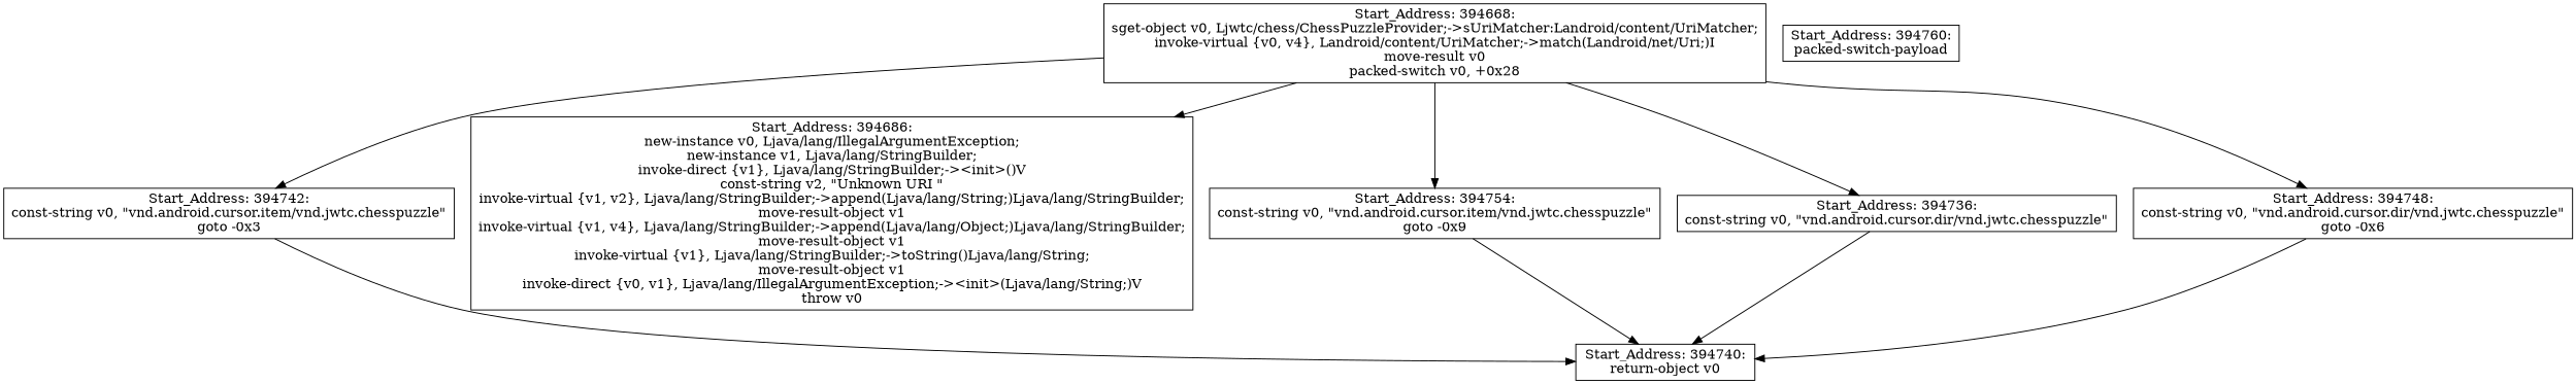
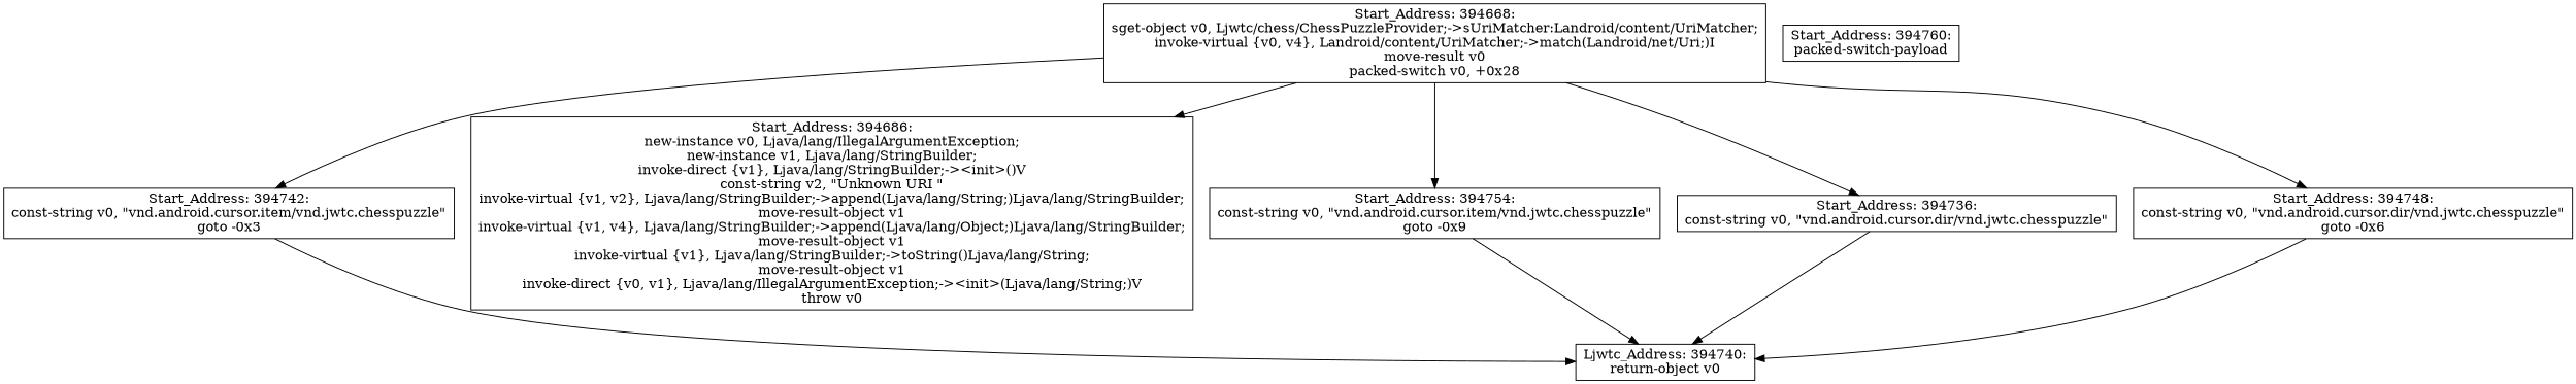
  digraph {
    node [shape=rectangle]
    n1 [label="Start_Address: 394742:\nconst-string v0, \"vnd.android.cursor.item/vnd.jwtc.chesspuzzle\"\ngoto -0x3\n"]
-   n2 [label="Start_Address: 394740:\nreturn-object v0\n"]
+   n2 [label="Ljwtc_Address: 394740:\nreturn-object v0\n"]
    n3 [label="Start_Address: 394668:\nsget-object v0, Ljwtc/chess/ChessPuzzleProvider;->sUriMatcher:Landroid/content/UriMatcher;\ninvoke-virtual {v0, v4}, Landroid/content/UriMatcher;->match(Landroid/net/Uri;)I\nmove-result v0\npacked-switch v0, +0x28\n"]
    n4 [label="Start_Address: 394686:\nnew-instance v0, Ljava/lang/IllegalArgumentException;\nnew-instance v1, Ljava/lang/StringBuilder;\ninvoke-direct {v1}, Ljava/lang/StringBuilder;-><init>()V\nconst-string v2, \"Unknown URI \"\ninvoke-virtual {v1, v2}, Ljava/lang/StringBuilder;->append(Ljava/lang/String;)Ljava/lang/StringBuilder;\nmove-result-object v1\ninvoke-virtual {v1, v4}, Ljava/lang/StringBuilder;->append(Ljava/lang/Object;)Ljava/lang/StringBuilder;\nmove-result-object v1\ninvoke-virtual {v1}, Ljava/lang/StringBuilder;->toString()Ljava/lang/String;\nmove-result-object v1\ninvoke-direct {v0, v1}, Ljava/lang/IllegalArgumentException;-><init>(Ljava/lang/String;)V\nthrow v0\n"]
    n5 [label="Start_Address: 394754:\nconst-string v0, \"vnd.android.cursor.item/vnd.jwtc.chesspuzzle\"\ngoto -0x9\n"]
    n6 [label="Start_Address: 394736:\nconst-string v0, \"vnd.android.cursor.dir/vnd.jwtc.chesspuzzle\"\n"]
    n7 [label="Start_Address: 394748:\nconst-string v0, \"vnd.android.cursor.dir/vnd.jwtc.chesspuzzle\"\ngoto -0x6\n"]
    n8 [label="Start_Address: 394760:\npacked-switch-payload\n" root=true]
    n1 -> n2
    n3 -> n1
    n3 -> n4
    n3 -> n5
    n3 -> n6
    n3 -> n7
    n5 -> n2
    n6 -> n2
    n7 -> n2
  }
